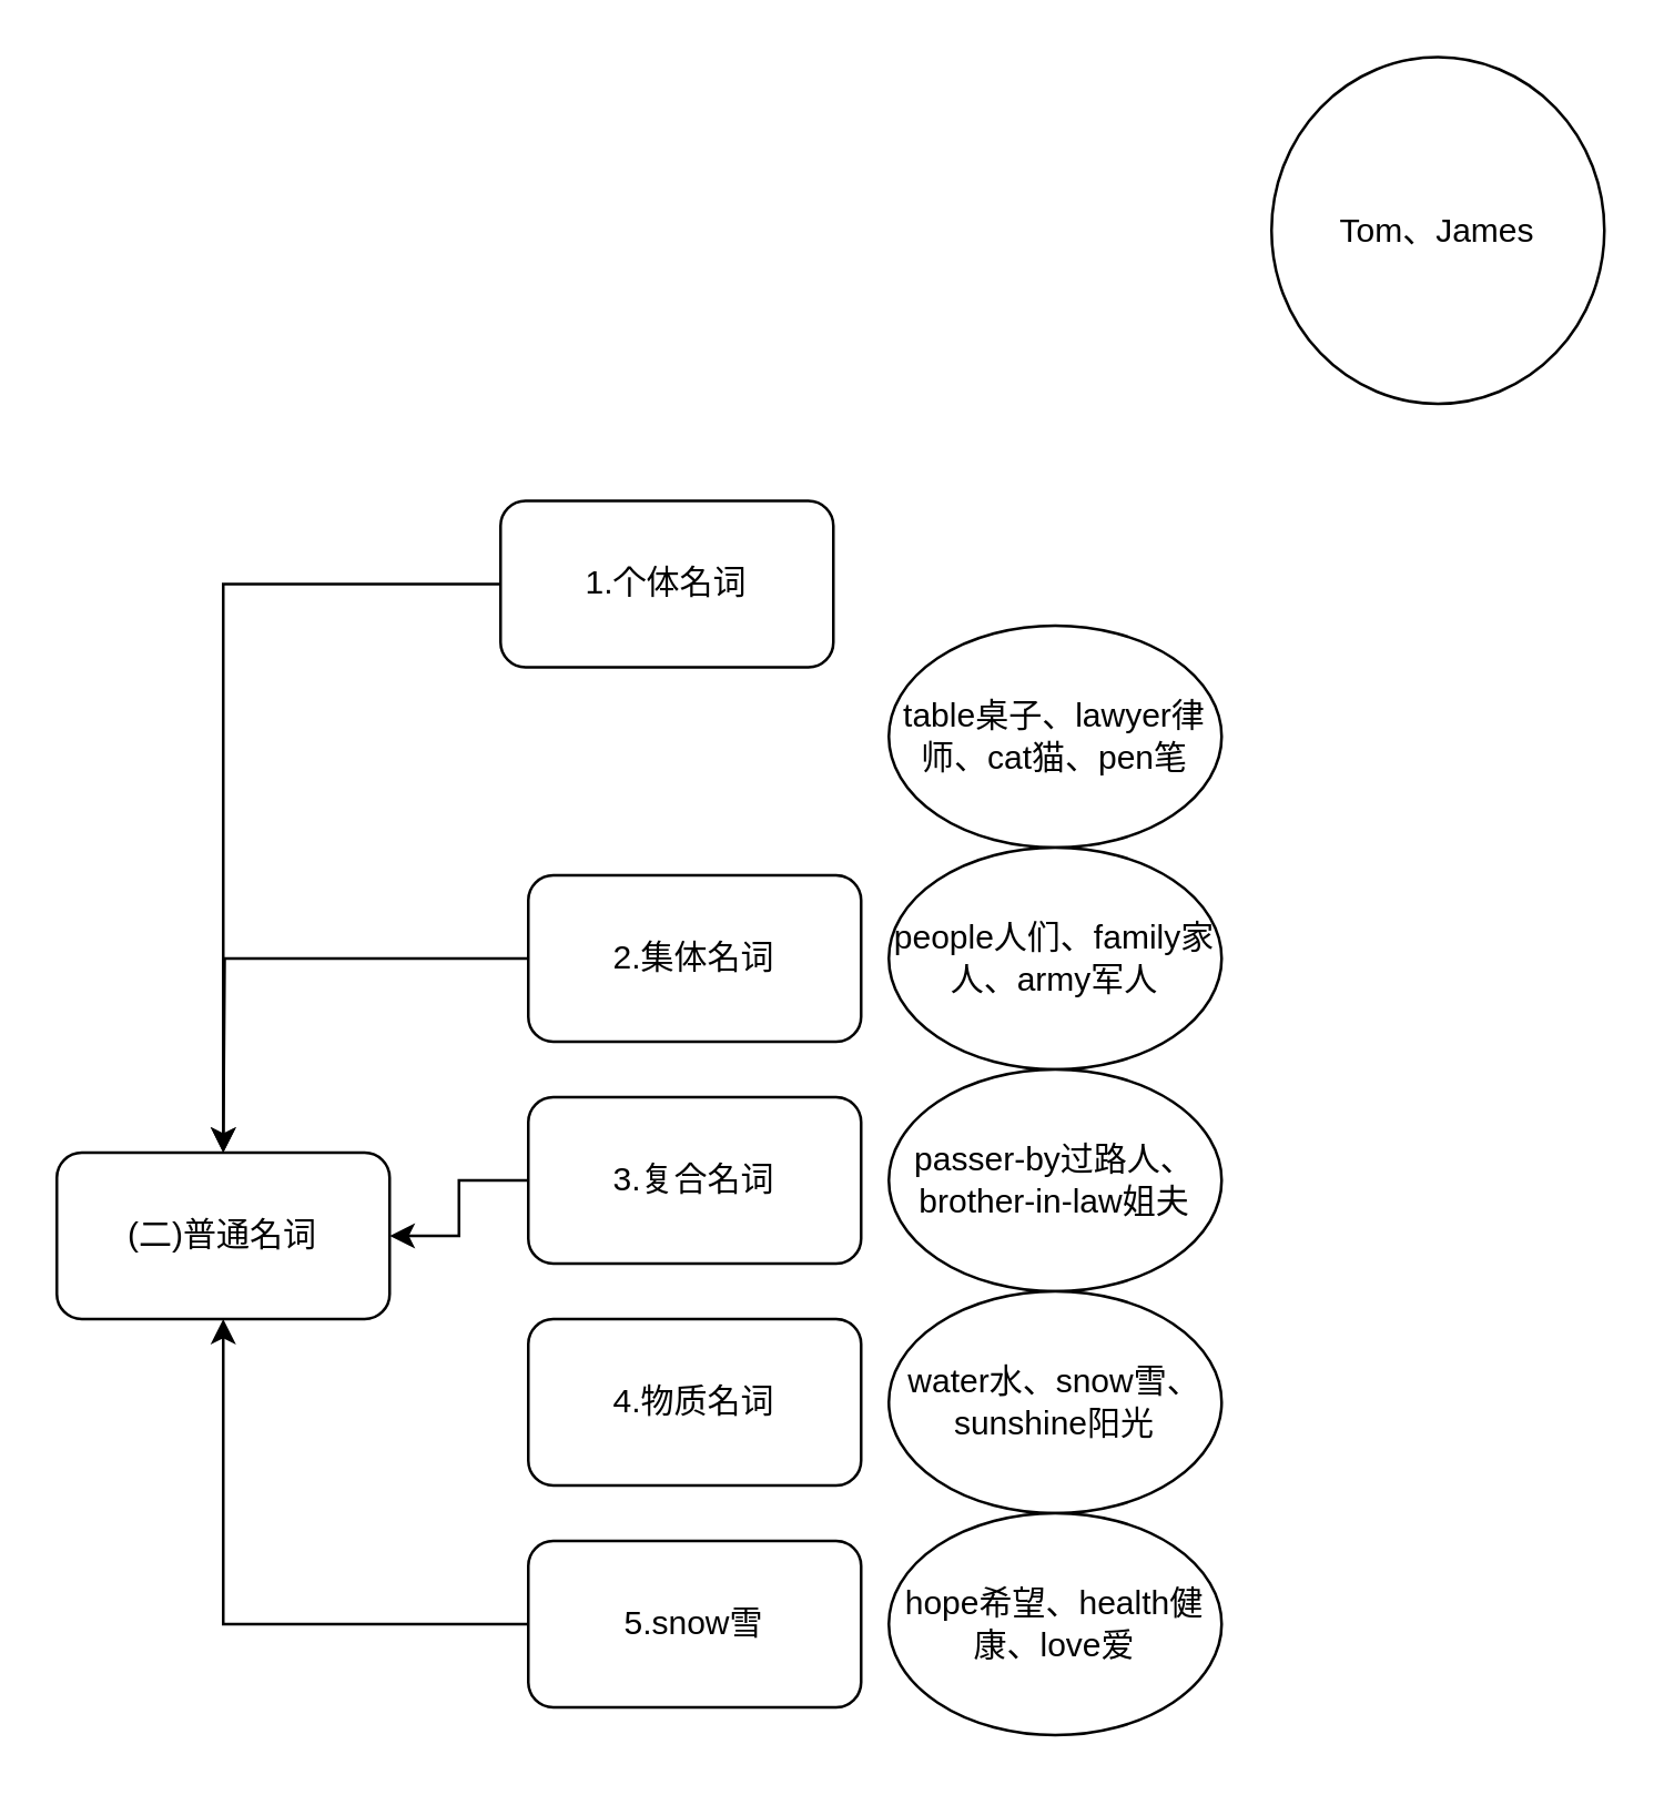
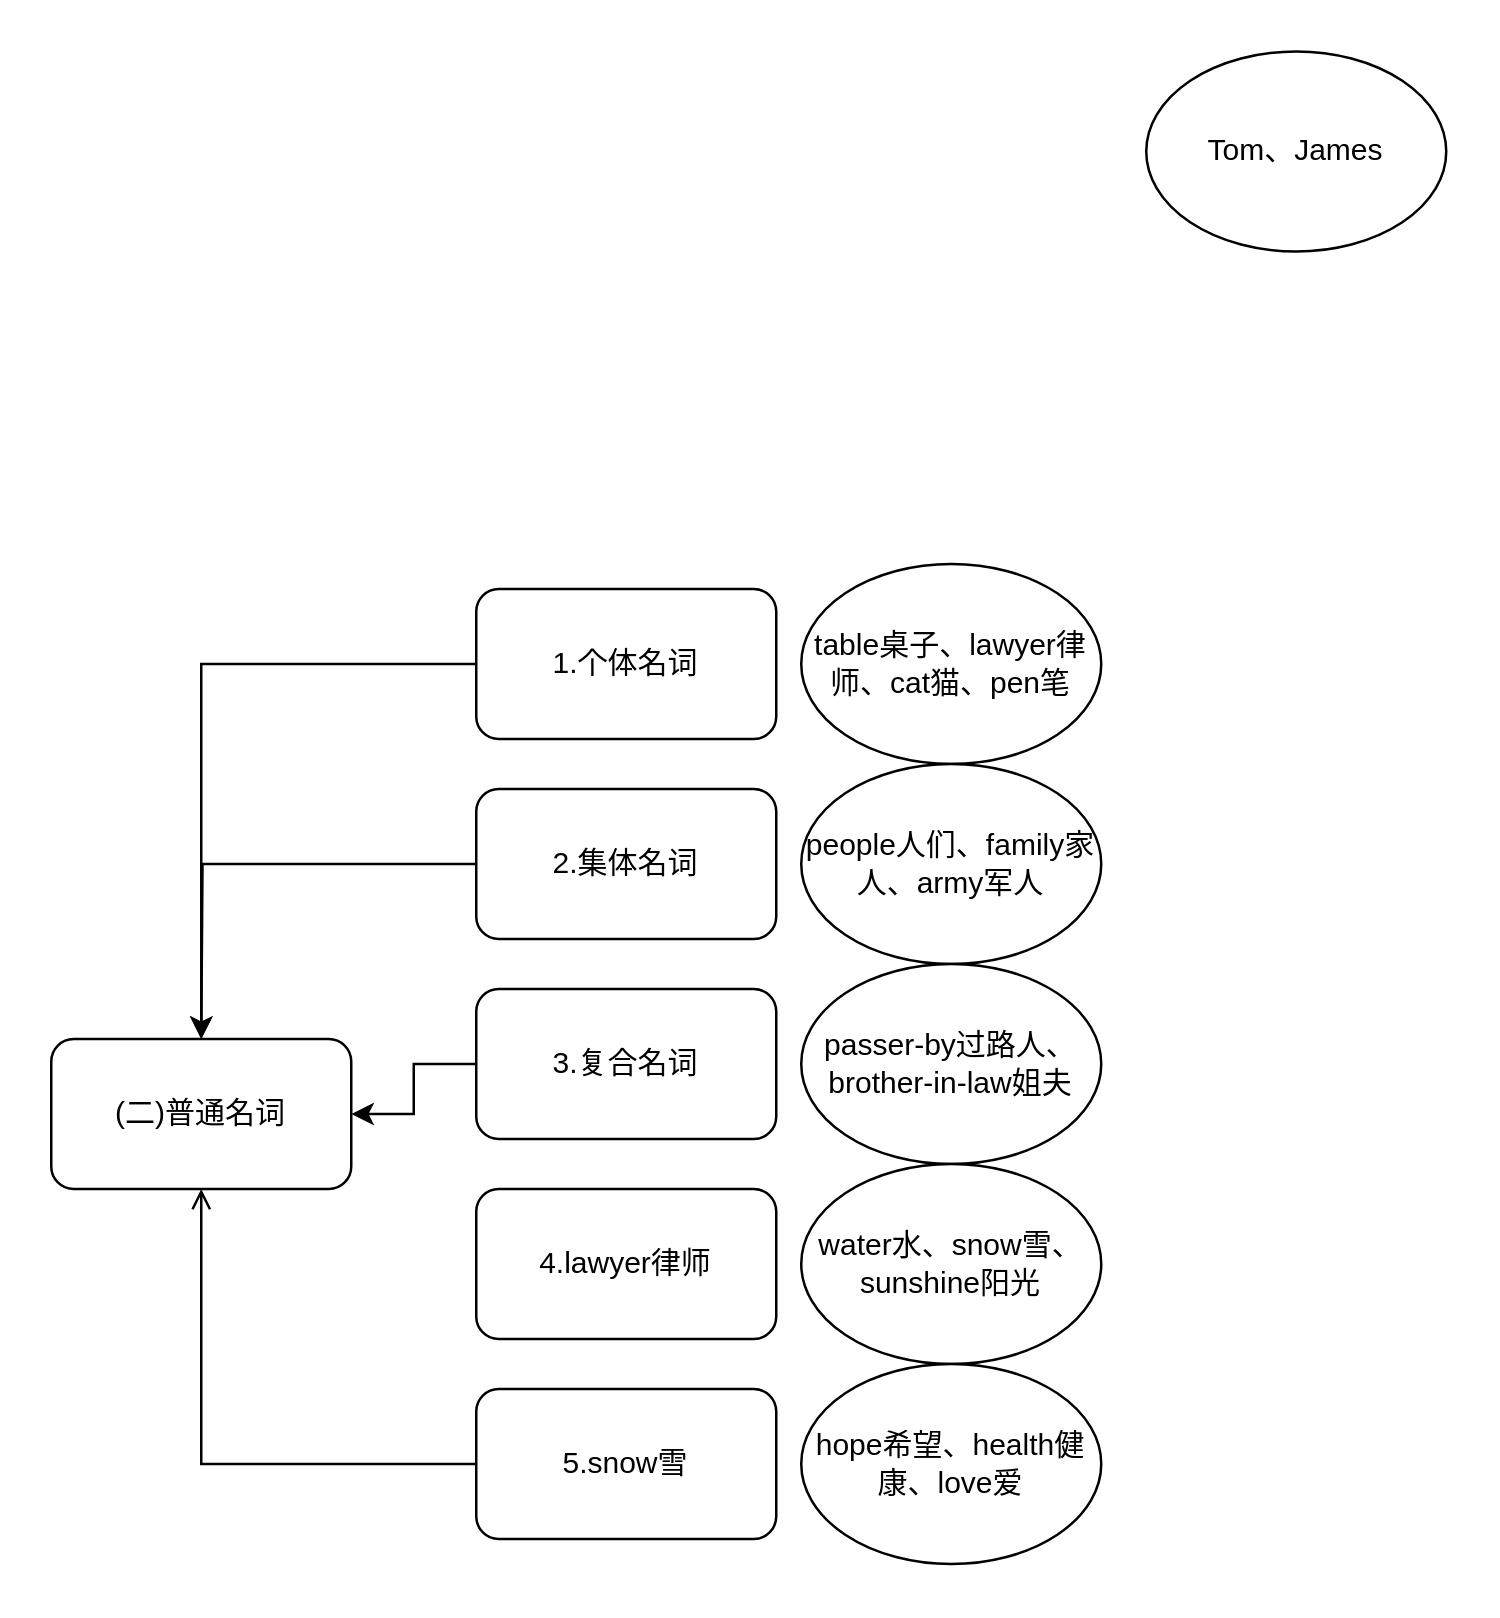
  <mxCell id="0" />
  <mxCell id="1" parent="0" />
- <mxCell id="2" value="Tom、James" style="ellipse;whiteSpace=wrap;html=1;" vertex="1" parent="1"><mxGeometry x="458" y="20" width="120" height="125" as="geometry" /></mxCell>
+ <mxCell id="2" value="Tom、James" style="ellipse;whiteSpace=wrap;html=1;" vertex="1" parent="1"><mxGeometry x="458" y="20" width="120" height="80" as="geometry" /></mxCell>
  <mxCell id="3" value="(二)普通名词" style="rounded=1;whiteSpace=wrap;html=1;" vertex="1" parent="1"><mxGeometry x="20" y="415" width="120" height="60" as="geometry" /></mxCell>
  <mxCell id="4" style="edgeStyle=orthogonalEdgeStyle;rounded=0;orthogonalLoop=1;jettySize=auto;html=1;exitX=0;exitY=0.5;exitDx=0;exitDy=0;entryX=0.5;entryY=0;entryDx=0;entryDy=0;" edge="1" parent="1" source="5" target="3"><mxGeometry relative="1" as="geometry" /></mxCell>
- <mxCell id="5" value="1.个体名词" style="rounded=1;whiteSpace=wrap;html=1;" vertex="1" parent="1"><mxGeometry x="180" y="180" width="120" height="60" as="geometry" /></mxCell>
+ <mxCell id="5" value="1.个体名词" style="rounded=1;whiteSpace=wrap;html=1;" vertex="1" parent="1"><mxGeometry x="190" y="235" width="120" height="60" as="geometry" /></mxCell>
  <mxCell id="6" style="edgeStyle=orthogonalEdgeStyle;rounded=0;orthogonalLoop=1;jettySize=auto;html=1;exitX=0;exitY=0.5;exitDx=0;exitDy=0;" edge="1" parent="1" source="7"><mxGeometry relative="1" as="geometry"><mxPoint x="80" y="415" as="targetPoint" /></mxGeometry></mxCell>
  <mxCell id="7" value="2.集体名词" style="rounded=1;whiteSpace=wrap;html=1;" vertex="1" parent="1"><mxGeometry x="190" y="315" width="120" height="60" as="geometry" /></mxCell>
  <mxCell id="8" style="edgeStyle=orthogonalEdgeStyle;rounded=0;orthogonalLoop=1;jettySize=auto;html=1;exitX=0;exitY=0.5;exitDx=0;exitDy=0;" edge="1" parent="1" source="9" target="3"><mxGeometry relative="1" as="geometry" /></mxCell>
  <mxCell id="9" value="3.复合名词" style="rounded=1;whiteSpace=wrap;html=1;" vertex="1" parent="1"><mxGeometry x="190" y="395" width="120" height="60" as="geometry" /></mxCell>
- <mxCell id="10" value="4.物质名词" style="rounded=1;whiteSpace=wrap;html=1;" vertex="1" parent="1"><mxGeometry x="190" y="475" width="120" height="60" as="geometry" /></mxCell>
- <mxCell id="11" style="edgeStyle=orthogonalEdgeStyle;rounded=0;orthogonalLoop=1;jettySize=auto;html=1;exitX=0;exitY=0.5;exitDx=0;exitDy=0;entryX=0.5;entryY=1;entryDx=0;entryDy=0;" edge="1" parent="1" source="12" target="3"><mxGeometry relative="1" as="geometry" /></mxCell>
+ <mxCell id="10" value="4.lawyer律师" style="rounded=1;whiteSpace=wrap;html=1;" vertex="1" parent="1"><mxGeometry x="190" y="475" width="120" height="60" as="geometry" /></mxCell>
+ <mxCell id="11" style="edgeStyle=orthogonalEdgeStyle;rounded=0;orthogonalLoop=1;jettySize=auto;html=1;exitX=0;exitY=0.5;exitDx=0;exitDy=0;entryX=0.5;entryY=1;entryDx=0;entryDy=0;endArrow=open;" edge="1" parent="1" source="12" target="3"><mxGeometry relative="1" as="geometry" /></mxCell>
  <mxCell id="12" value="5.snow雪" style="rounded=1;whiteSpace=wrap;html=1;" vertex="1" parent="1"><mxGeometry x="190" y="555" width="120" height="60" as="geometry" /></mxCell>
  <mxCell id="13" value="table桌子、lawyer律师、cat猫、pen笔" style="ellipse;whiteSpace=wrap;html=1;" vertex="1" parent="1"><mxGeometry x="320" y="225" width="120" height="80" as="geometry" /></mxCell>
  <mxCell id="14" value="people人们、family家人、army军人" style="ellipse;whiteSpace=wrap;html=1;" vertex="1" parent="1"><mxGeometry x="320" y="305" width="120" height="80" as="geometry" /></mxCell>
  <mxCell id="15" value="passer-by过路人、brother-in-law姐夫" style="ellipse;whiteSpace=wrap;html=1;" vertex="1" parent="1"><mxGeometry x="320" y="385" width="120" height="80" as="geometry" /></mxCell>
  <mxCell id="16" value="water水、snow雪、sunshine阳光" style="ellipse;whiteSpace=wrap;html=1;" vertex="1" parent="1"><mxGeometry x="320" y="465" width="120" height="80" as="geometry" /></mxCell>
  <mxCell id="17" value="hope希望、health健康、love爱" style="ellipse;whiteSpace=wrap;html=1;" vertex="1" parent="1"><mxGeometry x="320" y="545" width="120" height="80" as="geometry" /></mxCell>
